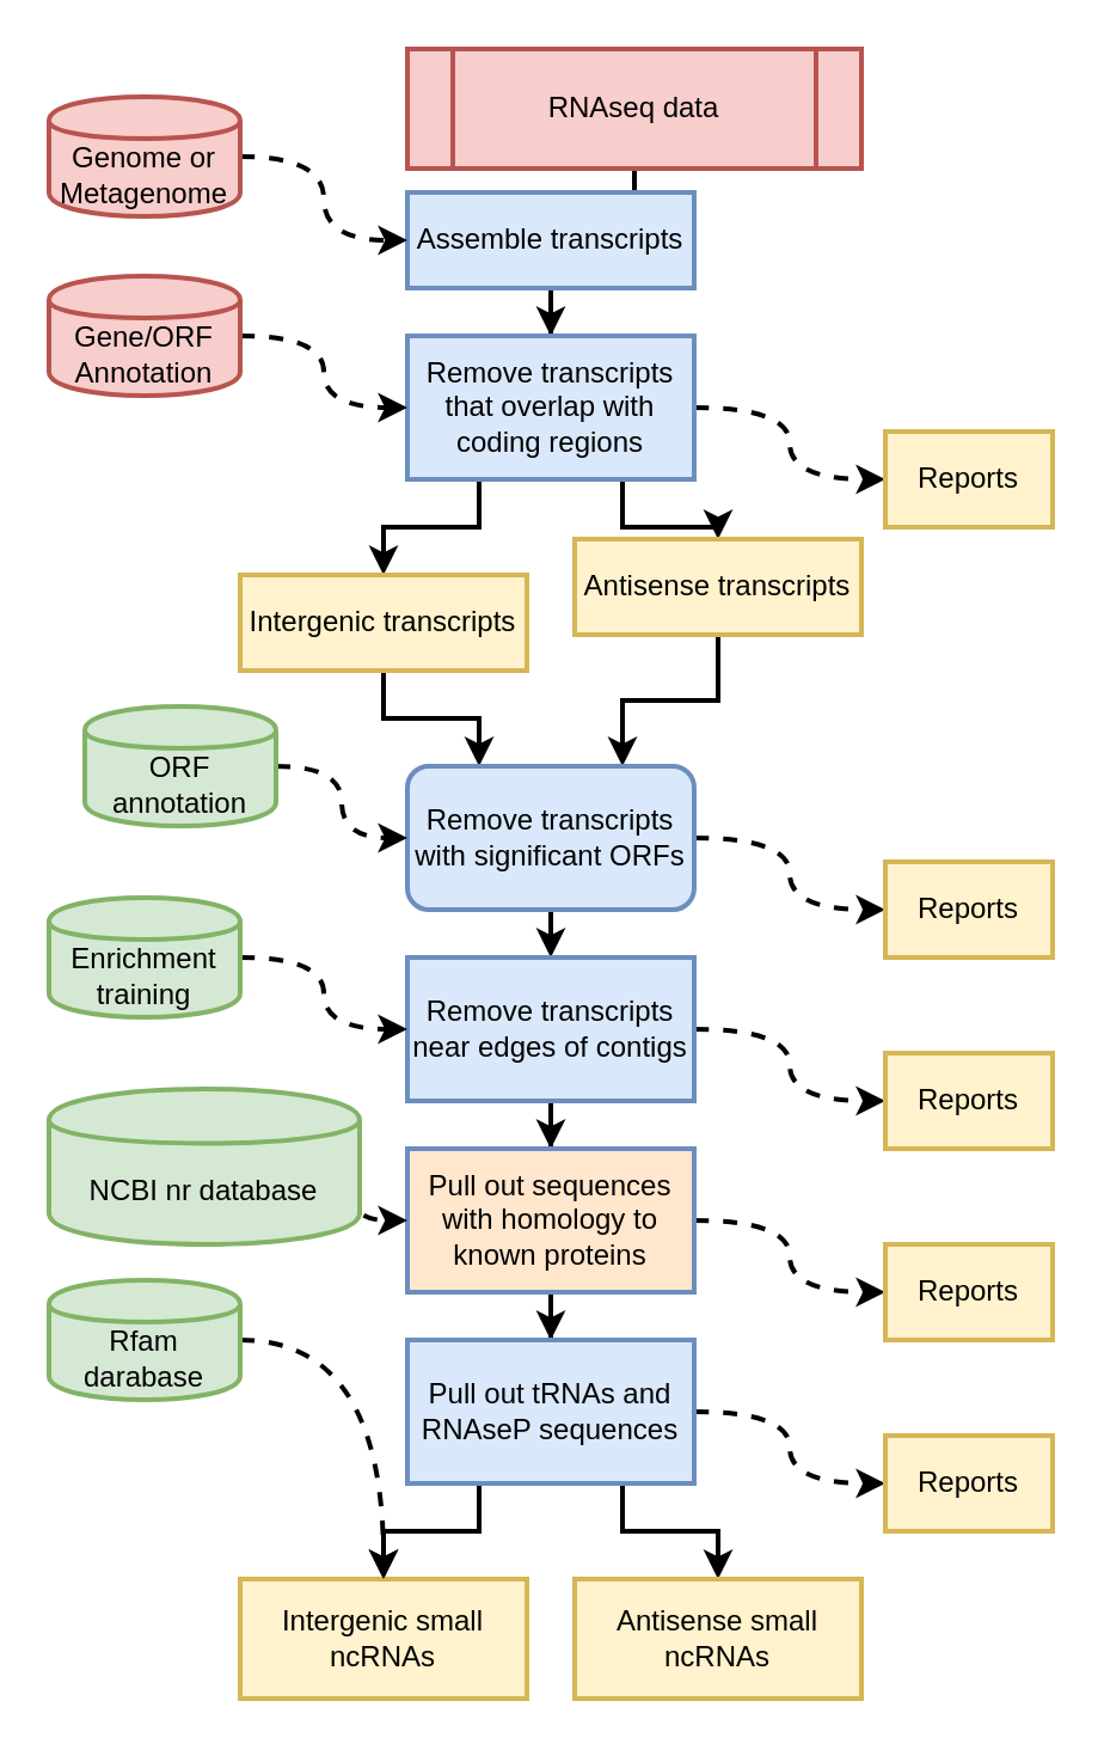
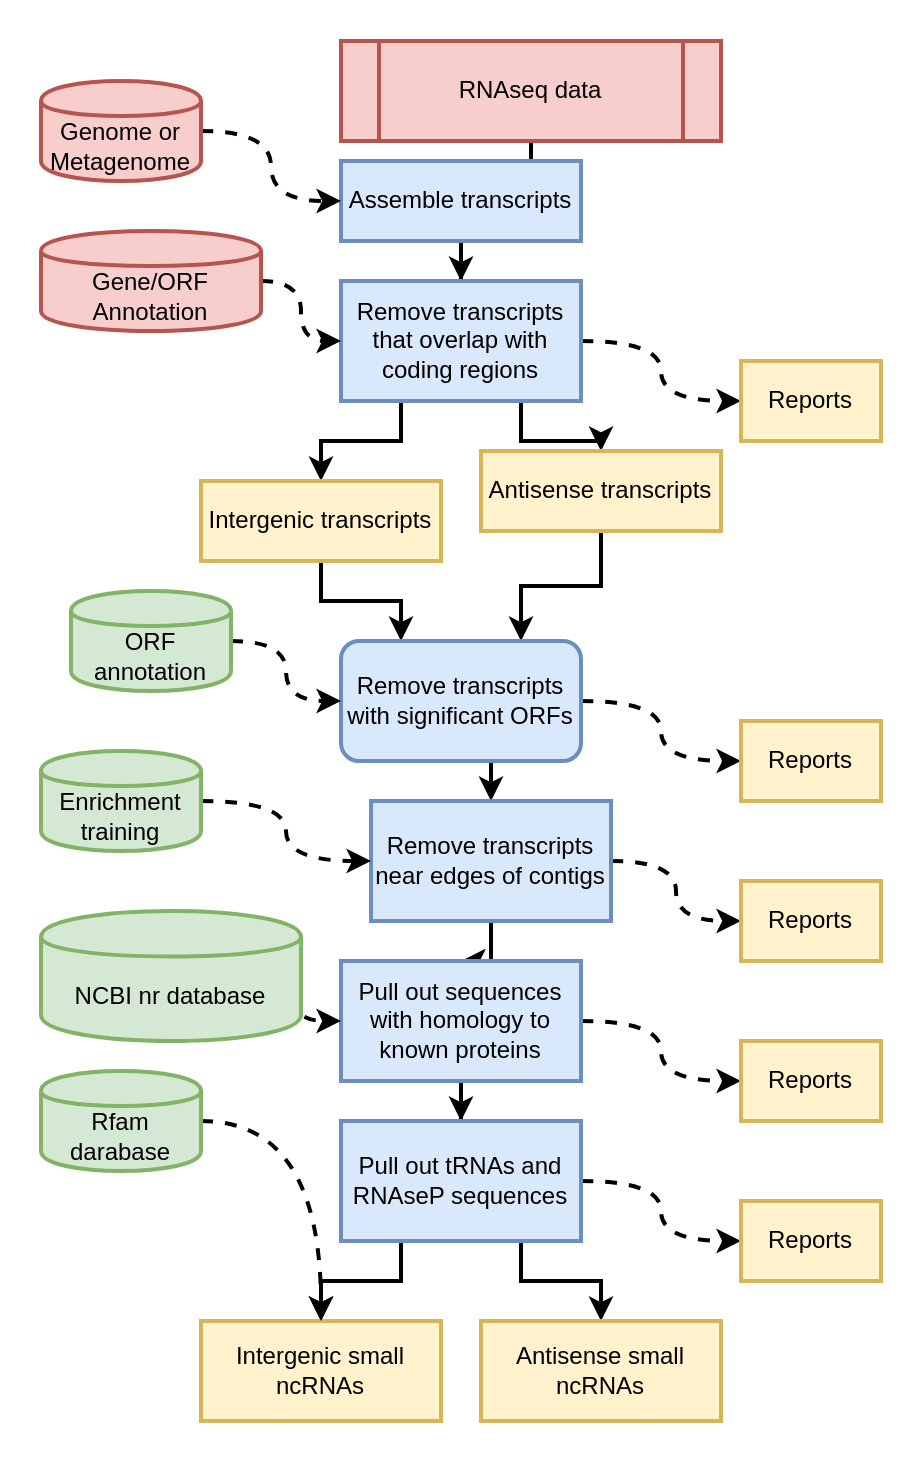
  <mxCell id="0" />
  <mxCell id="1" parent="0" />
  <mxCell id="2" value="" style="edgeStyle=orthogonalEdgeStyle;rounded=0;orthogonalLoop=1;jettySize=auto;html=1;strokeWidth=2;" edge="1" parent="1" source="3" target="5"><mxGeometry relative="1" as="geometry" /></mxCell>
  <mxCell id="3" value="RNAseq data" style="shape=process;whiteSpace=wrap;html=1;backgroundOutline=1;fillColor=#f8cecc;strokeColor=#b85450;strokeWidth=2;" vertex="1" parent="1"><mxGeometry x="170" y="20" width="190" height="50" as="geometry" /></mxCell>
  <mxCell id="4" value="" style="edgeStyle=orthogonalEdgeStyle;rounded=0;orthogonalLoop=1;jettySize=auto;html=1;strokeWidth=2;" edge="1" parent="1" source="5" target="9"><mxGeometry relative="1" as="geometry" /></mxCell>
  <mxCell id="5" value="Assemble transcripts" style="rounded=0;whiteSpace=wrap;html=1;fillColor=#dae8fc;strokeColor=#6c8ebf;strokeWidth=2;" vertex="1" parent="1"><mxGeometry x="170" y="80" width="120" height="40" as="geometry" /></mxCell>
  <mxCell id="6" value="" style="edgeStyle=orthogonalEdgeStyle;rounded=0;orthogonalLoop=1;jettySize=auto;html=1;exitX=0.25;exitY=1;exitDx=0;exitDy=0;strokeWidth=2;" edge="1" parent="1" source="9" target="13"><mxGeometry relative="1" as="geometry" /></mxCell>
  <mxCell id="7" value="" style="edgeStyle=orthogonalEdgeStyle;rounded=0;orthogonalLoop=1;jettySize=auto;html=1;exitX=0.75;exitY=1;exitDx=0;exitDy=0;strokeWidth=2;" edge="1" parent="1" source="9" target="11"><mxGeometry relative="1" as="geometry" /></mxCell>
  <mxCell id="8" style="edgeStyle=orthogonalEdgeStyle;rounded=0;orthogonalLoop=1;jettySize=auto;html=1;exitX=1;exitY=0.5;exitDx=0;exitDy=0;strokeWidth=2;curved=1;dashed=1;entryX=0;entryY=0.5;entryDx=0;entryDy=0;" edge="1" parent="1" source="9" target="39"><mxGeometry relative="1" as="geometry"><mxPoint x="340" y="200" as="targetPoint" /></mxGeometry></mxCell>
  <mxCell id="9" value="Remove transcripts that overlap with coding regions" style="rounded=0;whiteSpace=wrap;html=1;fillColor=#dae8fc;strokeColor=#6c8ebf;strokeWidth=2;" vertex="1" parent="1"><mxGeometry x="170" y="140" width="120" height="60" as="geometry" /></mxCell>
  <mxCell id="10" style="edgeStyle=orthogonalEdgeStyle;rounded=0;orthogonalLoop=1;jettySize=auto;html=1;exitX=0.5;exitY=1;exitDx=0;exitDy=0;entryX=0.75;entryY=0;entryDx=0;entryDy=0;strokeWidth=2;" edge="1" parent="1" source="11" target="16"><mxGeometry relative="1" as="geometry" /></mxCell>
  <mxCell id="11" value="Antisense transcripts" style="rounded=0;whiteSpace=wrap;html=1;fillColor=#fff2cc;strokeColor=#d6b656;strokeWidth=2;" vertex="1" parent="1"><mxGeometry x="240" y="225" width="120" height="40" as="geometry" /></mxCell>
  <mxCell id="12" value="" style="edgeStyle=orthogonalEdgeStyle;rounded=0;orthogonalLoop=1;jettySize=auto;html=1;entryX=0.25;entryY=0;entryDx=0;entryDy=0;strokeWidth=2;" edge="1" parent="1" source="13" target="16"><mxGeometry relative="1" as="geometry" /></mxCell>
  <mxCell id="13" value="Intergenic transcripts" style="rounded=0;whiteSpace=wrap;html=1;fillColor=#fff2cc;strokeColor=#d6b656;strokeWidth=2;" vertex="1" parent="1"><mxGeometry x="100" y="240" width="120" height="40" as="geometry" /></mxCell>
  <mxCell id="14" style="edgeStyle=orthogonalEdgeStyle;rounded=0;orthogonalLoop=1;jettySize=auto;html=1;exitX=0.5;exitY=1;exitDx=0;exitDy=0;entryX=0.5;entryY=0;entryDx=0;entryDy=0;strokeWidth=2;" edge="1" parent="1" source="16" target="19"><mxGeometry relative="1" as="geometry" /></mxCell>
  <mxCell id="15" style="edgeStyle=orthogonalEdgeStyle;curved=1;rounded=0;orthogonalLoop=1;jettySize=auto;html=1;exitX=1;exitY=0.5;exitDx=0;exitDy=0;dashed=1;strokeWidth=2;entryX=0;entryY=0.5;entryDx=0;entryDy=0;" edge="1" parent="1" source="16" target="40"><mxGeometry relative="1" as="geometry"><mxPoint x="340" y="380" as="targetPoint" /></mxGeometry></mxCell>
  <mxCell id="16" value="Remove transcripts with significant ORFs " style="whiteSpace=wrap;html=1;fillColor=#dae8fc;strokeColor=#6c8ebf;strokeWidth=2;rounded=1;" vertex="1" parent="1"><mxGeometry x="170" y="320" width="120" height="60" as="geometry" /></mxCell>
  <mxCell id="17" value="" style="edgeStyle=orthogonalEdgeStyle;rounded=0;orthogonalLoop=1;jettySize=auto;html=1;strokeWidth=2;entryX=0.5;entryY=0;entryDx=0;entryDy=0;" edge="1" parent="1" source="19" target="22"><mxGeometry relative="1" as="geometry"><mxPoint x="230" y="480" as="targetPoint" /></mxGeometry></mxCell>
  <mxCell id="18" style="edgeStyle=orthogonalEdgeStyle;curved=1;rounded=0;orthogonalLoop=1;jettySize=auto;html=1;exitX=1;exitY=0.5;exitDx=0;exitDy=0;dashed=1;strokeWidth=2;entryX=0;entryY=0.5;entryDx=0;entryDy=0;" edge="1" parent="1" source="19" target="41"><mxGeometry relative="1" as="geometry"><mxPoint x="340" y="460" as="targetPoint" /></mxGeometry></mxCell>
- <mxCell id="19" value="Remove transcripts near edges of contigs" style="rounded=0;whiteSpace=wrap;html=1;fillColor=#dae8fc;strokeColor=#6c8ebf;strokeWidth=2;" vertex="1" parent="1"><mxGeometry x="170" y="400" width="120" height="60" as="geometry" /></mxCell>
+ <mxCell id="19" value="Remove transcripts near edges of contigs" style="rounded=0;whiteSpace=wrap;html=1;fillColor=#dae8fc;strokeColor=#6c8ebf;strokeWidth=2;" vertex="1" parent="1"><mxGeometry x="185" y="400" width="120" height="60" as="geometry" /></mxCell>
  <mxCell id="20" value="" style="edgeStyle=orthogonalEdgeStyle;rounded=0;orthogonalLoop=1;jettySize=auto;html=1;strokeWidth=2;" edge="1" parent="1" source="22" target="26"><mxGeometry relative="1" as="geometry" /></mxCell>
  <mxCell id="21" style="edgeStyle=orthogonalEdgeStyle;curved=1;rounded=0;orthogonalLoop=1;jettySize=auto;html=1;exitX=1;exitY=0.5;exitDx=0;exitDy=0;dashed=1;strokeWidth=2;entryX=0;entryY=0.5;entryDx=0;entryDy=0;" edge="1" parent="1" source="22" target="42"><mxGeometry relative="1" as="geometry"><mxPoint x="340" y="540" as="targetPoint" /></mxGeometry></mxCell>
- <mxCell id="22" value="Pull out sequences with homology to known proteins" style="rounded=0;whiteSpace=wrap;html=1;fillColor=#ffe6cc;strokeColor=#6c8ebf;strokeWidth=2;" vertex="1" parent="1"><mxGeometry x="170" y="480" width="120" height="60" as="geometry" /></mxCell>
+ <mxCell id="22" value="Pull out sequences with homology to known proteins" style="rounded=0;whiteSpace=wrap;html=1;fillColor=#dae8fc;strokeColor=#6c8ebf;strokeWidth=2;" vertex="1" parent="1"><mxGeometry x="170" y="480" width="120" height="60" as="geometry" /></mxCell>
  <mxCell id="23" style="edgeStyle=orthogonalEdgeStyle;rounded=0;orthogonalLoop=1;jettySize=auto;html=1;exitX=0.25;exitY=1;exitDx=0;exitDy=0;entryX=0.5;entryY=0;entryDx=0;entryDy=0;strokeWidth=2;" edge="1" parent="1" source="26" target="28"><mxGeometry relative="1" as="geometry" /></mxCell>
  <mxCell id="24" style="edgeStyle=orthogonalEdgeStyle;rounded=0;orthogonalLoop=1;jettySize=auto;html=1;exitX=0.75;exitY=1;exitDx=0;exitDy=0;entryX=0.5;entryY=0;entryDx=0;entryDy=0;strokeWidth=2;" edge="1" parent="1" source="26" target="27"><mxGeometry relative="1" as="geometry" /></mxCell>
  <mxCell id="25" style="edgeStyle=orthogonalEdgeStyle;curved=1;rounded=0;orthogonalLoop=1;jettySize=auto;html=1;exitX=1;exitY=0.5;exitDx=0;exitDy=0;dashed=1;strokeWidth=2;entryX=0;entryY=0.5;entryDx=0;entryDy=0;" edge="1" parent="1" source="26" target="43"><mxGeometry relative="1" as="geometry"><mxPoint x="340" y="620" as="targetPoint" /></mxGeometry></mxCell>
  <mxCell id="26" value="Pull out tRNAs and RNAseP sequences" style="rounded=0;whiteSpace=wrap;html=1;fillColor=#dae8fc;strokeColor=#6c8ebf;strokeWidth=2;" vertex="1" parent="1"><mxGeometry x="170" y="560" width="120" height="60" as="geometry" /></mxCell>
  <mxCell id="27" value="Antisense small ncRNAs" style="rounded=0;whiteSpace=wrap;html=1;fillColor=#fff2cc;strokeColor=#d6b656;strokeWidth=2;" vertex="1" parent="1"><mxGeometry x="240" y="660" width="120" height="50" as="geometry" /></mxCell>
  <mxCell id="28" value="Intergenic small ncRNAs" style="rounded=0;whiteSpace=wrap;html=1;fillColor=#fff2cc;strokeColor=#d6b656;strokeWidth=2;" vertex="1" parent="1"><mxGeometry x="100" y="660" width="120" height="50" as="geometry" /></mxCell>
  <mxCell id="29" style="edgeStyle=orthogonalEdgeStyle;curved=1;rounded=0;orthogonalLoop=1;jettySize=auto;html=1;exitX=1;exitY=0.5;exitDx=0;exitDy=0;entryX=0;entryY=0.5;entryDx=0;entryDy=0;dashed=1;strokeWidth=2;" edge="1" parent="1" source="30" target="9"><mxGeometry relative="1" as="geometry" /></mxCell>
- <mxCell id="30" value="Gene/ORF Annotation" style="shape=cylinder;whiteSpace=wrap;html=1;boundedLbl=1;backgroundOutline=1;strokeWidth=2;fillColor=#f8cecc;strokeColor=#b85450;" vertex="1" parent="1"><mxGeometry x="20" y="115" width="80" height="50" as="geometry" /></mxCell>
+ <mxCell id="30" value="Gene/ORF Annotation" style="shape=cylinder;whiteSpace=wrap;html=1;boundedLbl=1;backgroundOutline=1;strokeWidth=2;fillColor=#f8cecc;strokeColor=#b85450;" vertex="1" parent="1"><mxGeometry x="20" y="115" width="110" height="50" as="geometry" /></mxCell>
  <mxCell id="31" style="edgeStyle=orthogonalEdgeStyle;curved=1;rounded=0;orthogonalLoop=1;jettySize=auto;html=1;exitX=1;exitY=0.5;exitDx=0;exitDy=0;entryX=0;entryY=0.5;entryDx=0;entryDy=0;dashed=1;strokeWidth=2;" edge="1" parent="1" source="32" target="16"><mxGeometry relative="1" as="geometry" /></mxCell>
  <mxCell id="32" value="ORF annotation" style="shape=cylinder;whiteSpace=wrap;html=1;boundedLbl=1;backgroundOutline=1;strokeWidth=2;fillColor=#d5e8d4;strokeColor=#82b366;" vertex="1" parent="1"><mxGeometry x="35" y="295" width="80" height="50" as="geometry" /></mxCell>
  <mxCell id="33" style="edgeStyle=orthogonalEdgeStyle;curved=1;rounded=0;orthogonalLoop=1;jettySize=auto;html=1;exitX=1;exitY=0.5;exitDx=0;exitDy=0;entryX=0;entryY=0.5;entryDx=0;entryDy=0;dashed=1;strokeWidth=2;" edge="1" parent="1" source="34" target="19"><mxGeometry relative="1" as="geometry" /></mxCell>
  <mxCell id="34" value="Enrichment training" style="shape=cylinder;whiteSpace=wrap;html=1;boundedLbl=1;backgroundOutline=1;strokeWidth=2;fillColor=#d5e8d4;strokeColor=#82b366;" vertex="1" parent="1"><mxGeometry x="20" y="375" width="80" height="50" as="geometry" /></mxCell>
  <mxCell id="35" style="edgeStyle=orthogonalEdgeStyle;curved=1;rounded=0;orthogonalLoop=1;jettySize=auto;html=1;exitX=1;exitY=0.5;exitDx=0;exitDy=0;entryX=0;entryY=0.5;entryDx=0;entryDy=0;dashed=1;strokeWidth=2;" edge="1" parent="1" target="22"><mxGeometry relative="1" as="geometry"><mxPoint x="120" y="480" as="sourcePoint" /></mxGeometry></mxCell>
  <mxCell id="36" value="NCBI nr database" style="shape=cylinder;whiteSpace=wrap;html=1;boundedLbl=1;backgroundOutline=1;strokeWidth=2;fillColor=#d5e8d4;strokeColor=#82b366;" vertex="1" parent="1"><mxGeometry x="20" y="455" width="130" height="65" as="geometry" /></mxCell>
  <mxCell id="37" style="edgeStyle=orthogonalEdgeStyle;curved=1;rounded=0;orthogonalLoop=1;jettySize=auto;html=1;exitX=1;exitY=0.5;exitDx=0;exitDy=0;dashed=1;strokeWidth=2;" edge="1" parent="1" source="38" target="28"><mxGeometry relative="1" as="geometry" /></mxCell>
  <mxCell id="38" value="Rfam darabase" style="shape=cylinder;whiteSpace=wrap;html=1;boundedLbl=1;backgroundOutline=1;strokeWidth=2;fillColor=#d5e8d4;strokeColor=#82b366;" vertex="1" parent="1"><mxGeometry x="20" y="535" width="80" height="50" as="geometry" /></mxCell>
  <mxCell id="39" value="Reports" style="rounded=0;whiteSpace=wrap;html=1;fillColor=#fff2cc;strokeColor=#d6b656;strokeWidth=2;" vertex="1" parent="1"><mxGeometry x="370" y="180" width="70" height="40" as="geometry" /></mxCell>
  <mxCell id="40" value="Reports" style="rounded=0;whiteSpace=wrap;html=1;fillColor=#fff2cc;strokeColor=#d6b656;strokeWidth=2;" vertex="1" parent="1"><mxGeometry x="370" y="360" width="70" height="40" as="geometry" /></mxCell>
  <mxCell id="41" value="Reports" style="rounded=0;whiteSpace=wrap;html=1;fillColor=#fff2cc;strokeColor=#d6b656;strokeWidth=2;" vertex="1" parent="1"><mxGeometry x="370" y="440" width="70" height="40" as="geometry" /></mxCell>
  <mxCell id="42" value="Reports" style="rounded=0;whiteSpace=wrap;html=1;fillColor=#fff2cc;strokeColor=#d6b656;strokeWidth=2;" vertex="1" parent="1"><mxGeometry x="370" y="520" width="70" height="40" as="geometry" /></mxCell>
  <mxCell id="43" value="Reports" style="rounded=0;whiteSpace=wrap;html=1;fillColor=#fff2cc;strokeColor=#d6b656;strokeWidth=2;" vertex="1" parent="1"><mxGeometry x="370" y="600" width="70" height="40" as="geometry" /></mxCell>
  <mxCell id="44" style="edgeStyle=orthogonalEdgeStyle;curved=1;rounded=0;orthogonalLoop=1;jettySize=auto;html=1;exitX=1;exitY=0.5;exitDx=0;exitDy=0;entryX=0;entryY=0.5;entryDx=0;entryDy=0;dashed=1;strokeWidth=2;" edge="1" parent="1" source="45" target="5"><mxGeometry relative="1" as="geometry" /></mxCell>
  <mxCell id="45" value="Genome or Metagenome" style="shape=cylinder;whiteSpace=wrap;html=1;boundedLbl=1;backgroundOutline=1;strokeWidth=2;fillColor=#f8cecc;strokeColor=#b85450;" vertex="1" parent="1"><mxGeometry x="20" y="40" width="80" height="50" as="geometry" /></mxCell>
